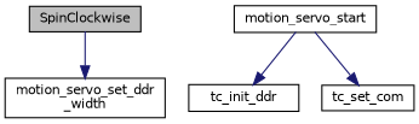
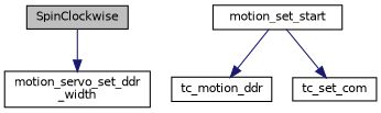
  digraph {
    rankdir=TB
    node [color=black fillcolor=white fontname=Helvetica fontsize=10 shape=record style=filled]
    edge [color=midnightblue fontname=Helvetica fontsize=10 labelfontname=Helvetica labelfontsize=10 style=solid]
    n1 [fillcolor=grey75 fontcolor=black height=0.2 label=SpinClockwise width=0.4]
    n2 [height=0.2 label="motion_servo_set_ddr\l_width" width=0.4]
-   n3 [height=0.2 label=motion_servo_start width=0.4]
-   n4 [height=0.2 label=tc_init_ddr width=0.4]
+   n3 [height=0.2 label=motion_set_start width=0.4]
+   n4 [height=0.2 label=tc_motion_ddr width=0.4]
    n5 [height=0.2 label=tc_set_com width=0.4]
    n1 -> n2
    n3 -> n4
    n3 -> n5
  }
